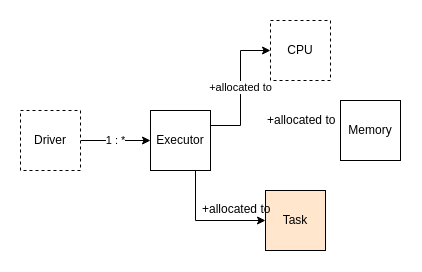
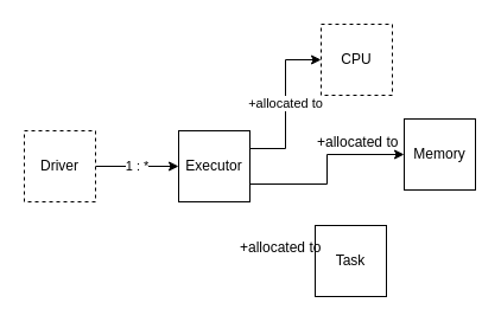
  <mxCell id="0" />
  <mxCell id="1" parent="0" />
  <mxCell id="2" value="1 : *" style="edgeStyle=orthogonalEdgeStyle;rounded=0;orthogonalLoop=1;jettySize=auto;html=1;entryX=0;entryY=0.5;entryDx=0;entryDy=0;" edge="1" parent="1" source="3" target="7"><mxGeometry relative="1" as="geometry" /></mxCell>
  <mxCell id="3" value="Driver" style="whiteSpace=wrap;html=1;aspect=fixed;dashed=1;" vertex="1" parent="1"><mxGeometry x="20" y="110" width="60" height="60" as="geometry" /></mxCell>
- <mxCell id="4" style="edgeStyle=orthogonalEdgeStyle;rounded=0;orthogonalLoop=1;jettySize=auto;html=1;entryX=0;entryY=0.5;entryDx=0;entryDy=0;exitX=0.75;exitY=1;exitDx=0;exitDy=0;" edge="1" parent="1" source="7" target="10"><mxGeometry relative="1" as="geometry" /></mxCell>
  <mxCell id="5" value="+allocated to" style="edgeStyle=orthogonalEdgeStyle;rounded=0;orthogonalLoop=1;jettySize=auto;html=1;entryX=0;entryY=0.5;entryDx=0;entryDy=0;exitX=1;exitY=0.25;exitDx=0;exitDy=0;" edge="1" parent="1" source="7" target="8"><mxGeometry relative="1" as="geometry" /></mxCell>
+ <mxCell id="6" style="edgeStyle=orthogonalEdgeStyle;rounded=0;orthogonalLoop=1;jettySize=auto;html=1;exitX=1;exitY=0.75;exitDx=0;exitDy=0;" edge="1" parent="1" source="7" target="9"><mxGeometry relative="1" as="geometry" /></mxCell>
  <mxCell id="7" value="Executor" style="whiteSpace=wrap;html=1;aspect=fixed;" vertex="1" parent="1"><mxGeometry x="150" y="110" width="60" height="60" as="geometry" /></mxCell>
  <mxCell id="8" value="CPU" style="whiteSpace=wrap;html=1;aspect=fixed;dashed=1;" vertex="1" parent="1"><mxGeometry x="270" y="20" width="60" height="60" as="geometry" /></mxCell>
  <mxCell id="9" value="Memory" style="whiteSpace=wrap;html=1;aspect=fixed;" vertex="1" parent="1"><mxGeometry x="340" y="100" width="60" height="60" as="geometry" /></mxCell>
- <mxCell id="10" value="Task" style="whiteSpace=wrap;html=1;aspect=fixed;fillColor=#ffe6cc;" vertex="1" parent="1"><mxGeometry x="265" y="190" width="60" height="60" as="geometry" /></mxCell>
+ <mxCell id="10" value="Task" style="whiteSpace=wrap;html=1;aspect=fixed;" vertex="1" parent="1"><mxGeometry x="265" y="190" width="60" height="60" as="geometry" /></mxCell>
  <mxCell id="11" value="+allocated to" style="text;html=1;" vertex="1" parent="1"><mxGeometry x="265" y="106" width="90" height="30" as="geometry" /></mxCell>
  <mxCell id="12" value="+allocated to" style="text;html=1;" vertex="1" parent="1"><mxGeometry x="200" y="195" width="90" height="30" as="geometry" /></mxCell>
